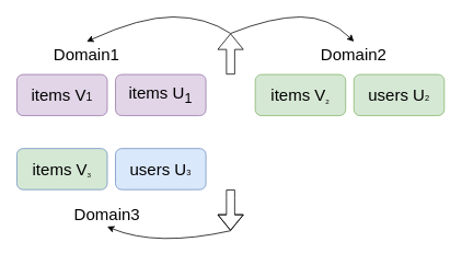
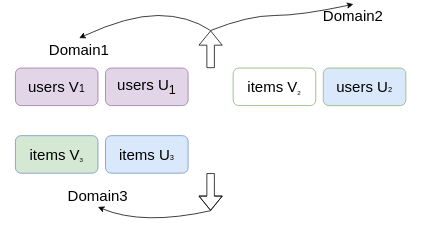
  <mxCell id="0" />
  <mxCell id="1" parent="0" />
- <mxCell id="2" value="&lt;font style=&quot;font-size: 20px&quot;&gt;items V&lt;/font&gt;&lt;font style=&quot;font-size: 13.889px&quot;&gt;1&lt;/font&gt;" style="rounded=1;whiteSpace=wrap;html=1;fillColor=#e1d5e7;strokeColor=#9673a6;" vertex="1" parent="1"><mxGeometry x="20" y="90" width="110" height="50" as="geometry" /></mxCell>
+ <mxCell id="2" value="&lt;font style=&quot;font-size: 20px&quot;&gt;users V&lt;/font&gt;&lt;font style=&quot;font-size: 13.889px&quot;&gt;1&lt;/font&gt;" style="rounded=1;whiteSpace=wrap;html=1;fillColor=#e1d5e7;strokeColor=#9673a6;" vertex="1" parent="1"><mxGeometry x="20" y="90" width="110" height="50" as="geometry" /></mxCell>
  <mxCell id="3" value="&lt;span style=&quot;font-size: 20px&quot;&gt;items V&lt;/span&gt;&lt;span style=&quot;font-size: 10px&quot;&gt;&lt;sub&gt;3&lt;/sub&gt;&lt;/span&gt;" style="rounded=1;whiteSpace=wrap;html=1;fillColor=#d5e8d4;strokeColor=#6c8ebf;" vertex="1" parent="1"><mxGeometry x="20" y="180" width="110" height="50" as="geometry" /></mxCell>
- <mxCell id="4" value="&lt;font style=&quot;font-size: 20px&quot;&gt;items U&lt;sub&gt;1&lt;/sub&gt;&lt;/font&gt;" style="rounded=1;whiteSpace=wrap;html=1;fillColor=#e1d5e7;strokeColor=#9673a6;" vertex="1" parent="1"><mxGeometry x="140" y="90" width="110" height="50" as="geometry" /></mxCell>
- <mxCell id="5" value="&lt;span style=&quot;font-size: 20px&quot;&gt;users U&lt;/span&gt;&lt;span style=&quot;font-size: 10px&quot;&gt;3&lt;/span&gt;" style="rounded=1;whiteSpace=wrap;html=1;fillColor=#dae8fc;strokeColor=#6c8ebf;" vertex="1" parent="1"><mxGeometry x="140" y="180" width="110" height="50" as="geometry" /></mxCell>
- <mxCell id="6" value="&lt;span style=&quot;font-size: 20px&quot;&gt;users U&lt;/span&gt;&lt;span style=&quot;font-size: 10px&quot;&gt;2&lt;/span&gt;" style="rounded=1;whiteSpace=wrap;html=1;fillColor=#d5e8d4;strokeColor=#82b366;" vertex="1" parent="1"><mxGeometry x="430" y="90" width="110" height="50" as="geometry" /></mxCell>
- <mxCell id="7" value="&lt;span style=&quot;font-size: 20px&quot;&gt;items V&lt;/span&gt;&lt;span style=&quot;font-size: 10px&quot;&gt;&lt;sub&gt;2&lt;/sub&gt;&lt;/span&gt;" style="rounded=1;whiteSpace=wrap;html=1;fillColor=#d5e8d4;strokeColor=#82b366;" vertex="1" parent="1"><mxGeometry x="310" y="90" width="110" height="50" as="geometry" /></mxCell>
+ <mxCell id="4" value="&lt;font style=&quot;font-size: 20px&quot;&gt;users U&lt;sub&gt;1&lt;/sub&gt;&lt;/font&gt;" style="rounded=1;whiteSpace=wrap;html=1;fillColor=#e1d5e7;strokeColor=#9673a6;" vertex="1" parent="1"><mxGeometry x="140" y="90" width="110" height="50" as="geometry" /></mxCell>
+ <mxCell id="5" value="&lt;span style=&quot;font-size: 20px&quot;&gt;items U&lt;/span&gt;&lt;span style=&quot;font-size: 10px&quot;&gt;3&lt;/span&gt;" style="rounded=1;whiteSpace=wrap;html=1;fillColor=#dae8fc;strokeColor=#6c8ebf;" vertex="1" parent="1"><mxGeometry x="140" y="180" width="110" height="50" as="geometry" /></mxCell>
+ <mxCell id="6" value="&lt;span style=&quot;font-size: 20px&quot;&gt;users U&lt;/span&gt;&lt;span style=&quot;font-size: 10px&quot;&gt;2&lt;/span&gt;" style="rounded=1;whiteSpace=wrap;html=1;fillColor=#dae8fc;strokeColor=#82b366;" vertex="1" parent="1"><mxGeometry x="430" y="90" width="110" height="50" as="geometry" /></mxCell>
+ <mxCell id="7" value="&lt;span style=&quot;font-size: 20px&quot;&gt;items V&lt;/span&gt;&lt;span style=&quot;font-size: 10px&quot;&gt;&lt;sub&gt;2&lt;/sub&gt;&lt;/span&gt;" style="rounded=1;whiteSpace=wrap;html=1;fillColor=#ffffff;strokeColor=#82b366;" vertex="1" parent="1"><mxGeometry x="310" y="90" width="110" height="50" as="geometry" /></mxCell>
  <mxCell id="8" value="Domain1" style="text;html=1;strokeColor=none;fillColor=none;align=center;verticalAlign=middle;whiteSpace=wrap;rounded=0;fontSize=20;" vertex="1" parent="1"><mxGeometry x="75" y="50" width="60" height="30" as="geometry" /></mxCell>
  <mxCell id="9" value="Domain3" style="text;html=1;strokeColor=none;fillColor=none;align=center;verticalAlign=middle;whiteSpace=wrap;rounded=0;fontSize=20;" vertex="1" parent="1"><mxGeometry x="100" y="245" width="60" height="30" as="geometry" /></mxCell>
- <mxCell id="10" value="Domain2" style="text;html=1;strokeColor=none;fillColor=none;align=center;verticalAlign=middle;whiteSpace=wrap;rounded=0;fontSize=20;" vertex="1" parent="1"><mxGeometry x="400" y="50" width="60" height="30" as="geometry" /></mxCell>
+ <mxCell id="10" value="Domain2" style="text;html=1;strokeColor=none;fillColor=none;align=center;verticalAlign=middle;whiteSpace=wrap;rounded=0;fontSize=20;" vertex="1" parent="1"><mxGeometry x="440" y="5" width="60" height="30" as="geometry" /></mxCell>
  <mxCell id="11" value="" style="shape=flexArrow;endArrow=classic;html=1;rounded=0;fontSize=20;" edge="1" parent="1"><mxGeometry width="50" height="50" relative="1" as="geometry"><mxPoint x="280" y="90" as="sourcePoint" /><mxPoint x="280" y="40" as="targetPoint" /></mxGeometry></mxCell>
  <mxCell id="12" value="" style="shape=flexArrow;endArrow=classic;html=1;rounded=0;fontSize=20;" edge="1" parent="1"><mxGeometry width="50" height="50" relative="1" as="geometry"><mxPoint x="280" y="230" as="sourcePoint" /><mxPoint x="280" y="280" as="targetPoint" /><Array as="points"><mxPoint x="280" y="240" /></Array></mxGeometry></mxCell>
  <mxCell id="13" value="" style="curved=1;endArrow=classic;html=1;fontSize=20;entryX=0.5;entryY=0;entryDx=0;entryDy=0;" edge="1" parent="1" target="10"><mxGeometry width="50" height="50" relative="1" as="geometry"><mxPoint x="280" y="40" as="sourcePoint" /><mxPoint x="330" y="-10" as="targetPoint" /><Array as="points"><mxPoint x="330" y="20" /><mxPoint x="400" y="20" /></Array></mxGeometry></mxCell>
  <mxCell id="14" value="" style="curved=1;endArrow=classic;html=1;fontSize=20;entryX=0.5;entryY=1;entryDx=0;entryDy=0;" edge="1" parent="1" target="9"><mxGeometry width="50" height="50" relative="1" as="geometry"><mxPoint x="280" y="280" as="sourcePoint" /><mxPoint x="330" y="230" as="targetPoint" /><Array as="points"><mxPoint x="190" y="300" /></Array></mxGeometry></mxCell>
  <mxCell id="15" value="" style="curved=1;endArrow=classic;html=1;fontSize=20;entryX=0.5;entryY=0;entryDx=0;entryDy=0;" edge="1" parent="1" target="8"><mxGeometry width="50" height="50" relative="1" as="geometry"><mxPoint x="280" y="40" as="sourcePoint" /><mxPoint x="320" y="160" as="targetPoint" /><Array as="points"><mxPoint x="250" y="20" /><mxPoint x="170" y="20" /></Array></mxGeometry></mxCell>
